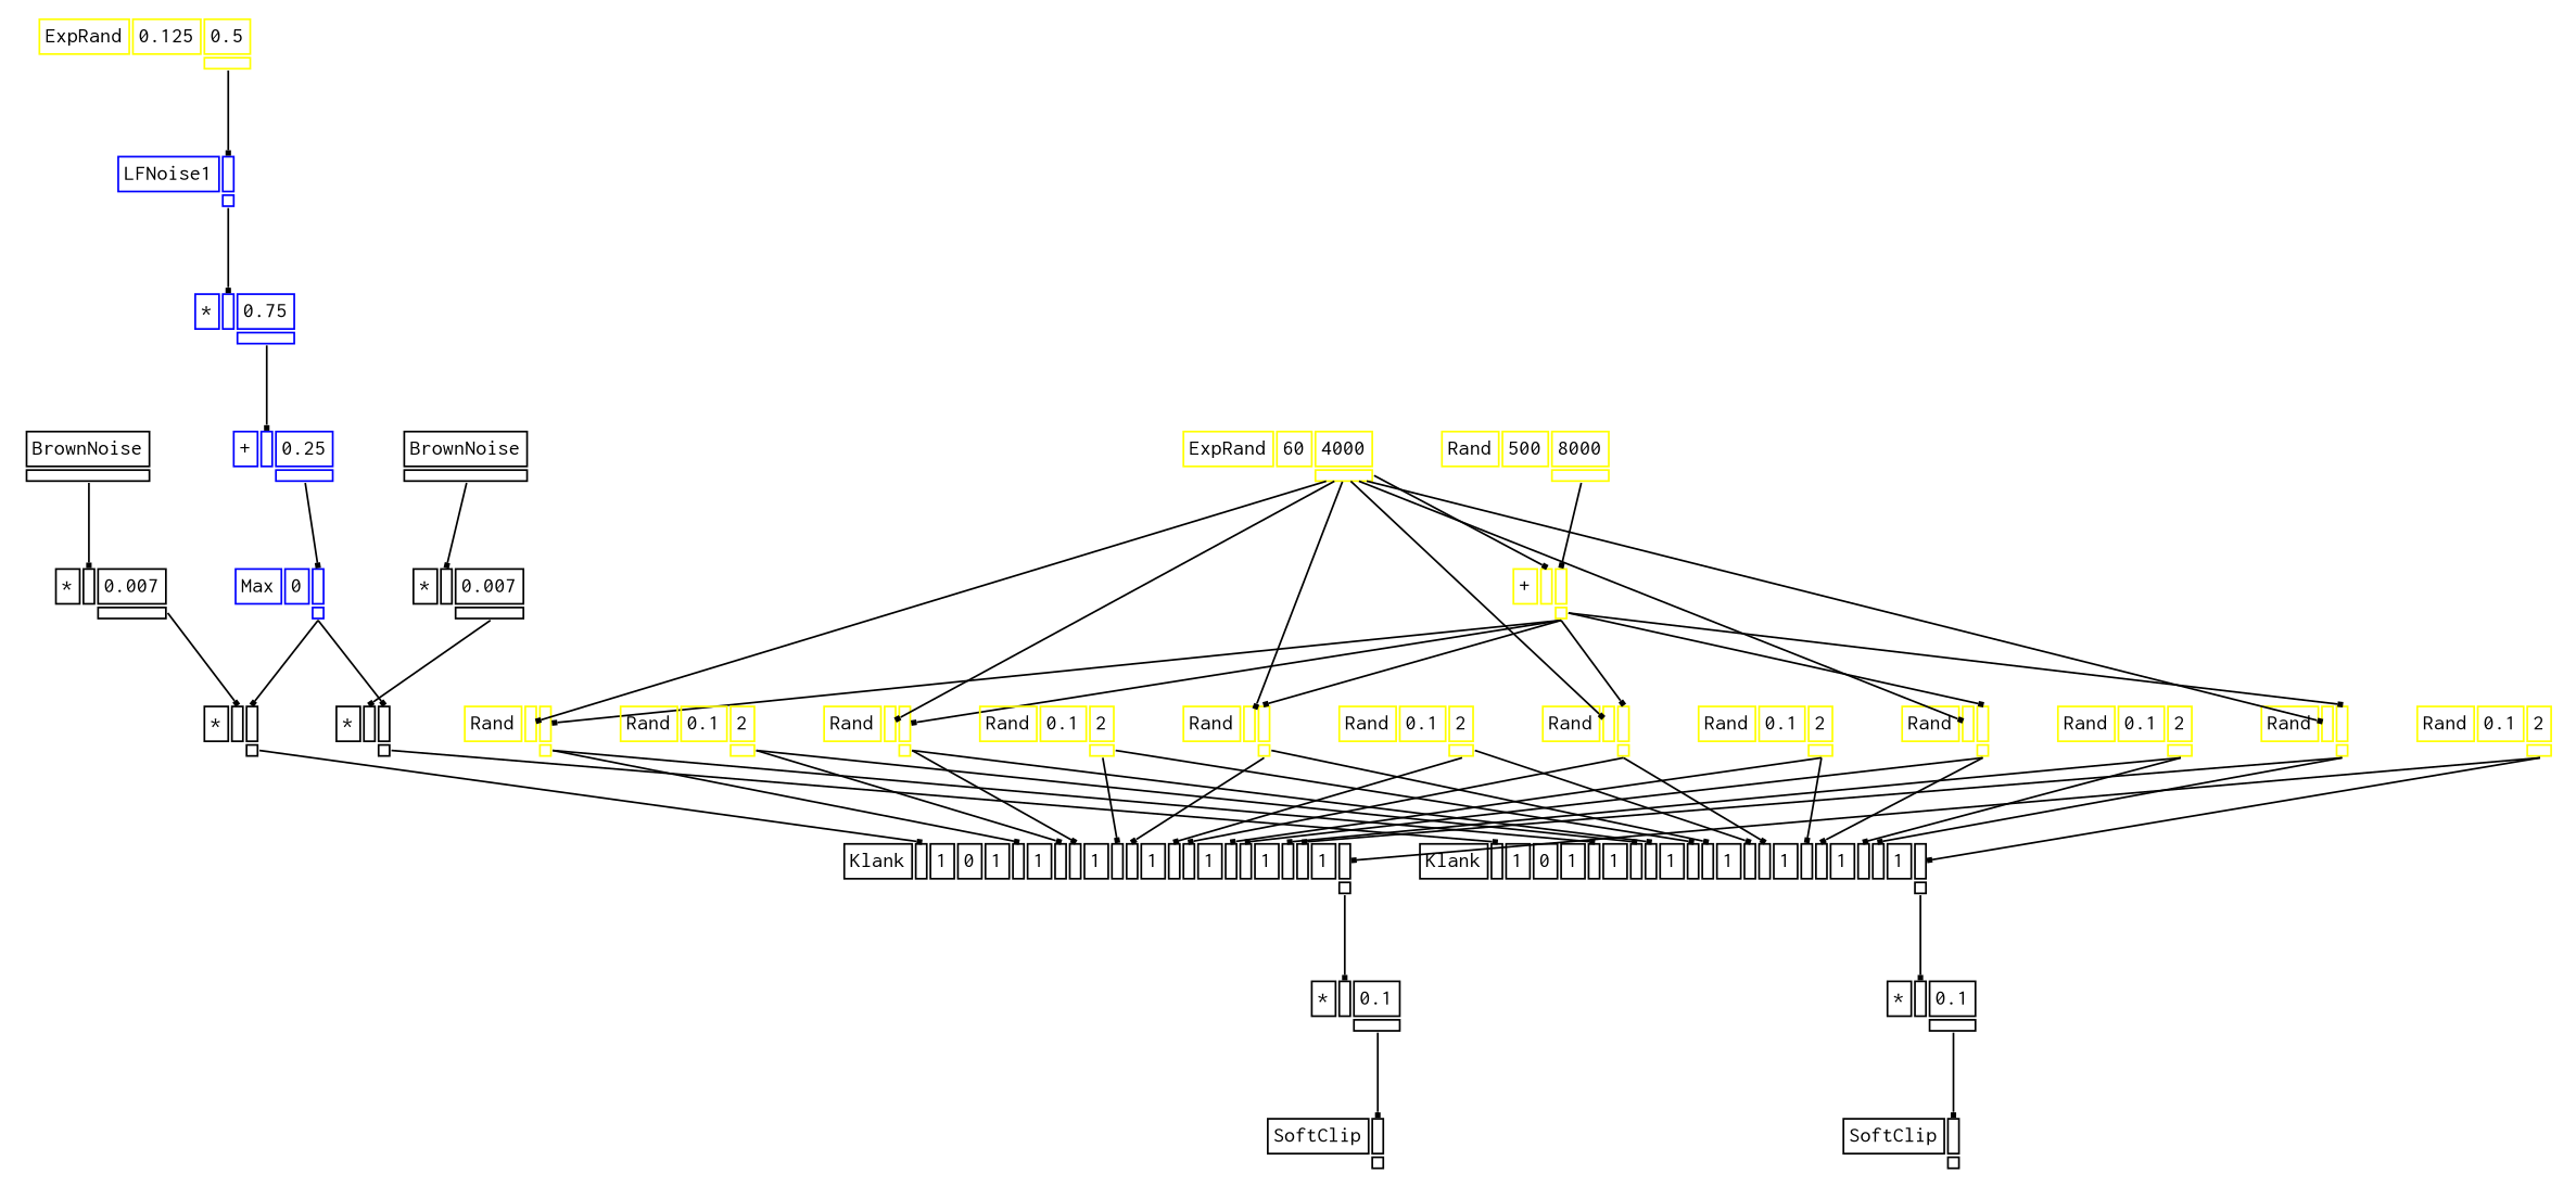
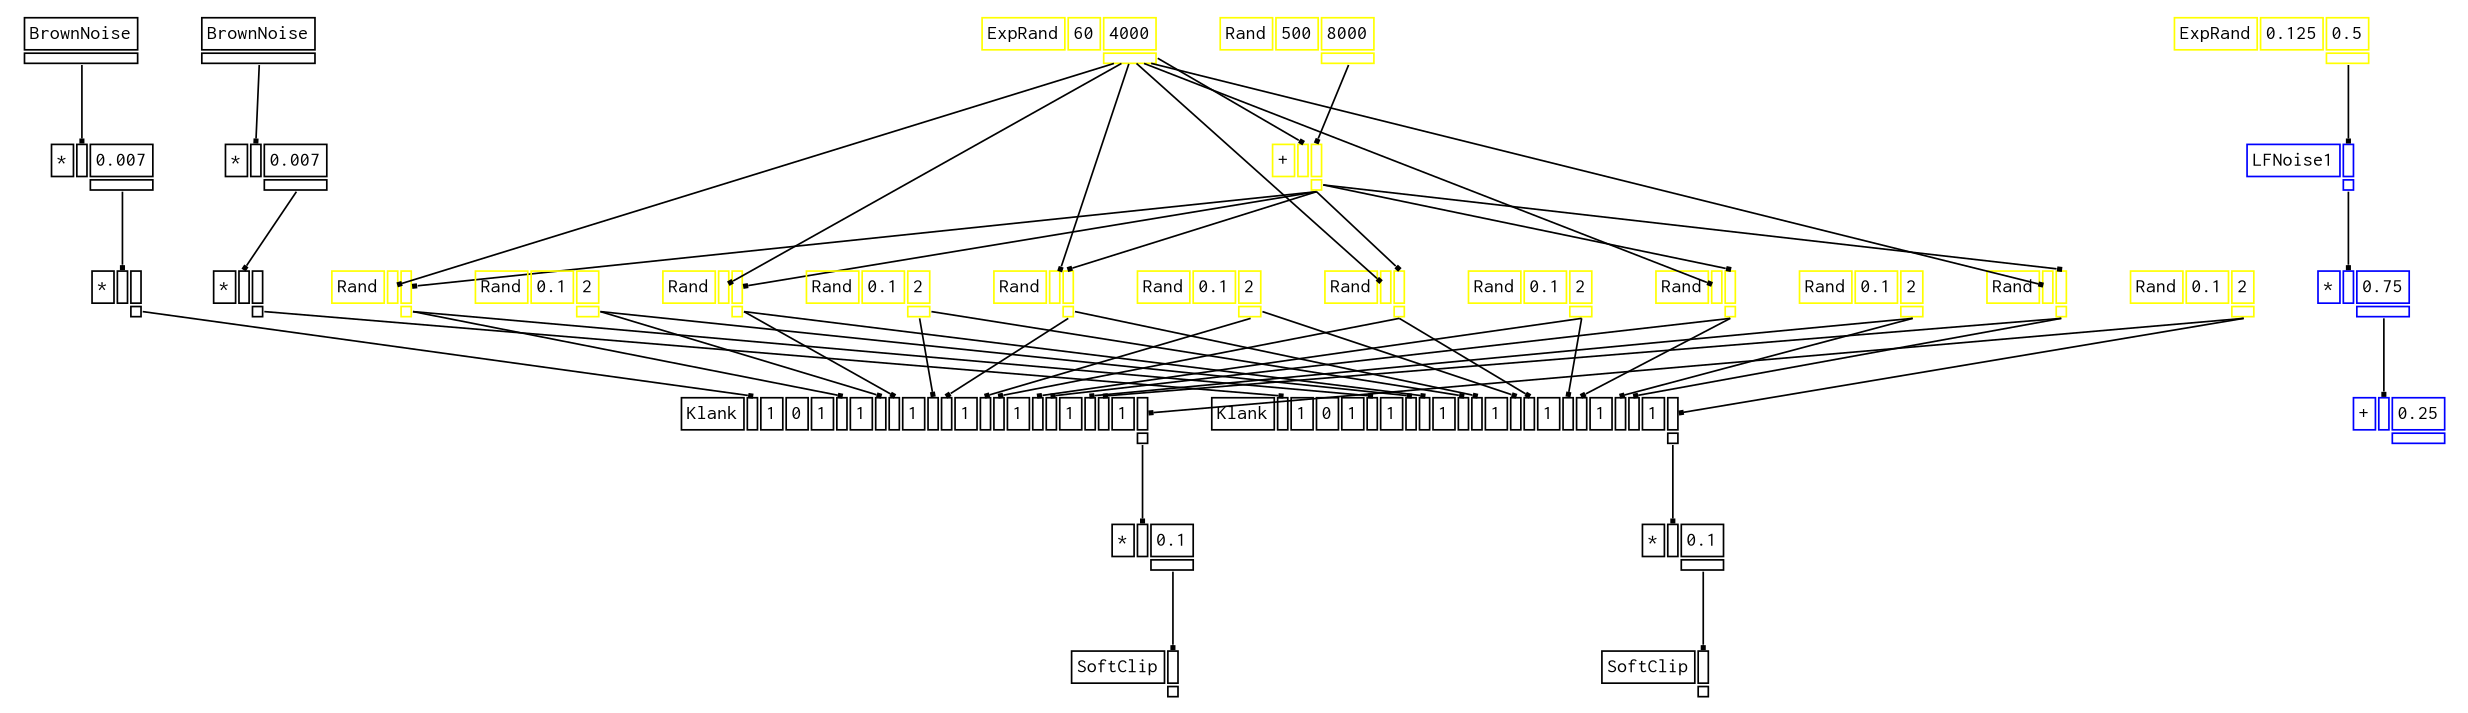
  digraph {
    splines=false
    node [color=yellow fontname=Courier fontsize=12 shape=plaintext]
    edge [arrowhead=box arrowsize=0.25 headport=i_0 tailport=o_0]
    n1 [color=black label=<<TABLE BORDER="0" CELLBORDER="1"><TR><TD>BrownNoise</TD></TR><TR><TD PORT="o_0" ID="u_0:o_0"></TD></TR></TABLE>>]
    n2 [color=black label=<<TABLE BORDER="0" CELLBORDER="1"><TR><TD>*</TD><TD PORT="i_0" ID="u_2:i_0"></TD><TD ID="u_2:K_1">0.007</TD></TR><TR><TD BORDER="0"></TD><TD BORDER="0"></TD><TD PORT="o_0" ID="u_2:o_0"></TD></TR></TABLE>>]
    n3 [color=black label=<<TABLE BORDER="0" CELLBORDER="1"><TR><TD>*</TD><TD PORT="i_0" ID="u_13:i_0"></TD><TD PORT="i_1" ID="u_13:i_1"></TD></TR><TR><TD BORDER="0"></TD><TD BORDER="0"></TD><TD PORT="o_0" ID="u_13:o_0"></TD></TR></TABLE>>]
    n4 [label=<<TABLE BORDER="0" CELLBORDER="1"><TR><TD>ExpRand</TD><TD ID="u_6:K_0">0.125</TD><TD ID="u_6:K_1">0.5</TD></TR><TR><TD BORDER="0"></TD><TD BORDER="0"></TD><TD PORT="o_0" ID="u_6:o_0"></TD></TR></TABLE>>]
    n5 [color=blue label=<<TABLE BORDER="0" CELLBORDER="1"><TR><TD>LFNoise1</TD><TD PORT="i_0" ID="u_7:i_0"></TD></TR><TR><TD BORDER="0"></TD><TD PORT="o_0" ID="u_7:o_0"></TD></TR></TABLE>>]
    n6 [color=blue label=<<TABLE BORDER="0" CELLBORDER="1"><TR><TD>*</TD><TD PORT="i_0" ID="u_9:i_0"></TD><TD ID="u_9:K_1">0.75</TD></TR><TR><TD BORDER="0"></TD><TD BORDER="0"></TD><TD PORT="o_0" ID="u_9:o_0"></TD></TR></TABLE>>]
    n7 [color=blue label=<<TABLE BORDER="0" CELLBORDER="1"><TR><TD>+</TD><TD PORT="i_0" ID="u_11:i_0"></TD><TD ID="u_11:K_1">0.25</TD></TR><TR><TD BORDER="0"></TD><TD BORDER="0"></TD><TD PORT="o_0" ID="u_11:o_0"></TD></TR></TABLE>>]
-   n8 [color=blue label=<<TABLE BORDER="0" CELLBORDER="1"><TR><TD>Max</TD><TD ID="u_12:K_0">0</TD><TD PORT="i_1" ID="u_12:i_1"></TD></TR><TR><TD BORDER="0"></TD><TD BORDER="0"></TD><TD PORT="o_0" ID="u_12:o_0"></TD></TR></TABLE>>]
    n9 [color=black label=<<TABLE BORDER="0" CELLBORDER="1"><TR><TD>*</TD><TD PORT="i_0" ID="u_41:i_0"></TD><TD PORT="i_1" ID="u_41:i_1"></TD></TR><TR><TD BORDER="0"></TD><TD BORDER="0"></TD><TD PORT="o_0" ID="u_41:o_0"></TD></TR></TABLE>>]
    n10 [color=black label=<<TABLE BORDER="0" CELLBORDER="1"><TR><TD>Klank</TD><TD PORT="i_0" ID="u_36:i_0"></TD><TD ID="u_36:K_1">1</TD><TD ID="u_36:K_2">0</TD><TD ID="u_36:K_3">1</TD><TD PORT="i_4" ID="u_36:i_4"></TD><TD ID="u_36:K_5">1</TD><TD PORT="i_6" ID="u_36:i_6"></TD><TD PORT="i_7" ID="u_36:i_7"></TD><TD ID="u_36:K_8">1</TD><TD PORT="i_9" ID="u_36:i_9"></TD><TD PORT="i_10" ID="u_36:i_10"></TD><TD ID="u_36:K_11">1</TD><TD PORT="i_12" ID="u_36:i_12"></TD><TD PORT="i_13" ID="u_36:i_13"></TD><TD ID="u_36:K_14">1</TD><TD PORT="i_15" ID="u_36:i_15"></TD><TD PORT="i_16" ID="u_36:i_16"></TD><TD ID="u_36:K_17">1</TD><TD PORT="i_18" ID="u_36:i_18"></TD><TD PORT="i_19" ID="u_36:i_19"></TD><TD ID="u_36:K_20">1</TD><TD PORT="i_21" ID="u_36:i_21"></TD></TR><TR><TD BORDER="0"></TD><TD BORDER="0"></TD><TD BORDER="0"></TD><TD BORDER="0"></TD><TD BORDER="0"></TD><TD BORDER="0"></TD><TD BORDER="0"></TD><TD BORDER="0"></TD><TD BORDER="0"></TD><TD BORDER="0"></TD><TD BORDER="0"></TD><TD BORDER="0"></TD><TD BORDER="0"></TD><TD BORDER="0"></TD><TD BORDER="0"></TD><TD BORDER="0"></TD><TD BORDER="0"></TD><TD BORDER="0"></TD><TD BORDER="0"></TD><TD BORDER="0"></TD><TD BORDER="0"></TD><TD BORDER="0"></TD><TD PORT="o_0" ID="u_36:o_0"></TD></TR></TABLE>>]
    n11 [label=<<TABLE BORDER="0" CELLBORDER="1"><TR><TD>ExpRand</TD><TD ID="u_17:K_0">60</TD><TD ID="u_17:K_1">4000</TD></TR><TR><TD BORDER="0"></TD><TD BORDER="0"></TD><TD PORT="o_0" ID="u_17:o_0"></TD></TR></TABLE>>]
    n12 [label=<<TABLE BORDER="0" CELLBORDER="1"><TR><TD>+</TD><TD PORT="i_0" ID="u_21:i_0"></TD><TD PORT="i_1" ID="u_21:i_1"></TD></TR><TR><TD BORDER="0"></TD><TD BORDER="0"></TD><TD PORT="o_0" ID="u_21:o_0"></TD></TR></TABLE>>]
    n13 [label=<<TABLE BORDER="0" CELLBORDER="1"><TR><TD>Rand</TD><TD PORT="i_0" ID="u_22:i_0"></TD><TD PORT="i_1" ID="u_22:i_1"></TD></TR><TR><TD BORDER="0"></TD><TD BORDER="0"></TD><TD PORT="o_0" ID="u_22:o_0"></TD></TR></TABLE>>]
    n14 [label=<<TABLE BORDER="0" CELLBORDER="1"><TR><TD>Rand</TD><TD PORT="i_0" ID="u_26:i_0"></TD><TD PORT="i_1" ID="u_26:i_1"></TD></TR><TR><TD BORDER="0"></TD><TD BORDER="0"></TD><TD PORT="o_0" ID="u_26:o_0"></TD></TR></TABLE>>]
    n15 [label=<<TABLE BORDER="0" CELLBORDER="1"><TR><TD>Rand</TD><TD PORT="i_0" ID="u_28:i_0"></TD><TD PORT="i_1" ID="u_28:i_1"></TD></TR><TR><TD BORDER="0"></TD><TD BORDER="0"></TD><TD PORT="o_0" ID="u_28:o_0"></TD></TR></TABLE>>]
    n16 [label=<<TABLE BORDER="0" CELLBORDER="1"><TR><TD>Rand</TD><TD PORT="i_0" ID="u_30:i_0"></TD><TD PORT="i_1" ID="u_30:i_1"></TD></TR><TR><TD BORDER="0"></TD><TD BORDER="0"></TD><TD PORT="o_0" ID="u_30:o_0"></TD></TR></TABLE>>]
    n17 [label=<<TABLE BORDER="0" CELLBORDER="1"><TR><TD>Rand</TD><TD PORT="i_0" ID="u_32:i_0"></TD><TD PORT="i_1" ID="u_32:i_1"></TD></TR><TR><TD BORDER="0"></TD><TD BORDER="0"></TD><TD PORT="o_0" ID="u_32:o_0"></TD></TR></TABLE>>]
    n18 [label=<<TABLE BORDER="0" CELLBORDER="1"><TR><TD>Rand</TD><TD PORT="i_0" ID="u_34:i_0"></TD><TD PORT="i_1" ID="u_34:i_1"></TD></TR><TR><TD BORDER="0"></TD><TD BORDER="0"></TD><TD PORT="o_0" ID="u_34:o_0"></TD></TR></TABLE>>]
    n19 [label=<<TABLE BORDER="0" CELLBORDER="1"><TR><TD>Rand</TD><TD ID="u_20:K_0">500</TD><TD ID="u_20:K_1">8000</TD></TR><TR><TD BORDER="0"></TD><TD BORDER="0"></TD><TD PORT="o_0" ID="u_20:o_0"></TD></TR></TABLE>>]
    n20 [color=black label=<<TABLE BORDER="0" CELLBORDER="1"><TR><TD>Klank</TD><TD PORT="i_0" ID="u_42:i_0"></TD><TD ID="u_42:K_1">1</TD><TD ID="u_42:K_2">0</TD><TD ID="u_42:K_3">1</TD><TD PORT="i_4" ID="u_42:i_4"></TD><TD ID="u_42:K_5">1</TD><TD PORT="i_6" ID="u_42:i_6"></TD><TD PORT="i_7" ID="u_42:i_7"></TD><TD ID="u_42:K_8">1</TD><TD PORT="i_9" ID="u_42:i_9"></TD><TD PORT="i_10" ID="u_42:i_10"></TD><TD ID="u_42:K_11">1</TD><TD PORT="i_12" ID="u_42:i_12"></TD><TD PORT="i_13" ID="u_42:i_13"></TD><TD ID="u_42:K_14">1</TD><TD PORT="i_15" ID="u_42:i_15"></TD><TD PORT="i_16" ID="u_42:i_16"></TD><TD ID="u_42:K_17">1</TD><TD PORT="i_18" ID="u_42:i_18"></TD><TD PORT="i_19" ID="u_42:i_19"></TD><TD ID="u_42:K_20">1</TD><TD PORT="i_21" ID="u_42:i_21"></TD></TR><TR><TD BORDER="0"></TD><TD BORDER="0"></TD><TD BORDER="0"></TD><TD BORDER="0"></TD><TD BORDER="0"></TD><TD BORDER="0"></TD><TD BORDER="0"></TD><TD BORDER="0"></TD><TD BORDER="0"></TD><TD BORDER="0"></TD><TD BORDER="0"></TD><TD BORDER="0"></TD><TD BORDER="0"></TD><TD BORDER="0"></TD><TD BORDER="0"></TD><TD BORDER="0"></TD><TD BORDER="0"></TD><TD BORDER="0"></TD><TD BORDER="0"></TD><TD BORDER="0"></TD><TD BORDER="0"></TD><TD BORDER="0"></TD><TD PORT="o_0" ID="u_42:o_0"></TD></TR></TABLE>>]
    n21 [label=<<TABLE BORDER="0" CELLBORDER="1"><TR><TD>Rand</TD><TD ID="u_25:K_0">0.1</TD><TD ID="u_25:K_1">2</TD></TR><TR><TD BORDER="0"></TD><TD BORDER="0"></TD><TD PORT="o_0" ID="u_25:o_0"></TD></TR></TABLE>>]
    n22 [label=<<TABLE BORDER="0" CELLBORDER="1"><TR><TD>Rand</TD><TD ID="u_27:K_0">0.1</TD><TD ID="u_27:K_1">2</TD></TR><TR><TD BORDER="0"></TD><TD BORDER="0"></TD><TD PORT="o_0" ID="u_27:o_0"></TD></TR></TABLE>>]
    n23 [label=<<TABLE BORDER="0" CELLBORDER="1"><TR><TD>Rand</TD><TD ID="u_29:K_0">0.1</TD><TD ID="u_29:K_1">2</TD></TR><TR><TD BORDER="0"></TD><TD BORDER="0"></TD><TD PORT="o_0" ID="u_29:o_0"></TD></TR></TABLE>>]
    n24 [label=<<TABLE BORDER="0" CELLBORDER="1"><TR><TD>Rand</TD><TD ID="u_31:K_0">0.1</TD><TD ID="u_31:K_1">2</TD></TR><TR><TD BORDER="0"></TD><TD BORDER="0"></TD><TD PORT="o_0" ID="u_31:o_0"></TD></TR></TABLE>>]
    n25 [label=<<TABLE BORDER="0" CELLBORDER="1"><TR><TD>Rand</TD><TD ID="u_33:K_0">0.1</TD><TD ID="u_33:K_1">2</TD></TR><TR><TD BORDER="0"></TD><TD BORDER="0"></TD><TD PORT="o_0" ID="u_33:o_0"></TD></TR></TABLE>>]
    n26 [label=<<TABLE BORDER="0" CELLBORDER="1"><TR><TD>Rand</TD><TD ID="u_35:K_0">0.1</TD><TD ID="u_35:K_1">2</TD></TR><TR><TD BORDER="0"></TD><TD BORDER="0"></TD><TD PORT="o_0" ID="u_35:o_0"></TD></TR></TABLE>>]
    n27 [color=black label=<<TABLE BORDER="0" CELLBORDER="1"><TR><TD>*</TD><TD PORT="i_0" ID="u_37:i_0"></TD><TD ID="u_37:K_1">0.1</TD></TR><TR><TD BORDER="0"></TD><TD BORDER="0"></TD><TD PORT="o_0" ID="u_37:o_0"></TD></TR></TABLE>>]
    n28 [color=black label=<<TABLE BORDER="0" CELLBORDER="1"><TR><TD>SoftClip</TD><TD PORT="i_0" ID="u_38:i_0"></TD></TR><TR><TD BORDER="0"></TD><TD PORT="o_0" ID="u_38:o_0"></TD></TR></TABLE>>]
    n29 [color=black label=<<TABLE BORDER="0" CELLBORDER="1"><TR><TD>BrownNoise</TD></TR><TR><TD PORT="o_0" ID="u_39:o_0"></TD></TR></TABLE>>]
    n30 [color=black label=<<TABLE BORDER="0" CELLBORDER="1"><TR><TD>*</TD><TD PORT="i_0" ID="u_40:i_0"></TD><TD ID="u_40:K_1">0.007</TD></TR><TR><TD BORDER="0"></TD><TD BORDER="0"></TD><TD PORT="o_0" ID="u_40:o_0"></TD></TR></TABLE>>]
    n31 [color=black label=<<TABLE BORDER="0" CELLBORDER="1"><TR><TD>*</TD><TD PORT="i_0" ID="u_43:i_0"></TD><TD ID="u_43:K_1">0.1</TD></TR><TR><TD BORDER="0"></TD><TD BORDER="0"></TD><TD PORT="o_0" ID="u_43:o_0"></TD></TR></TABLE>>]
    n32 [color=black label=<<TABLE BORDER="0" CELLBORDER="1"><TR><TD>SoftClip</TD><TD PORT="i_0" ID="u_44:i_0"></TD></TR><TR><TD BORDER="0"></TD><TD PORT="o_0" ID="u_44:o_0"></TD></TR></TABLE>>]
    n1 -> n2
    n2 -> n3
    n3 -> n10
    n4 -> n5
    n5 -> n6
    n6 -> n7
-   n7 -> n8 [headport=i_1]
-   n8 -> n3 [headport=i_1]
-   n8 -> n9 [headport=i_1]
    n9 -> n20
    n10 -> n27
    n11 -> n12
    n11 -> n13
    n11 -> n14
    n11 -> n15
    n11 -> n16
    n11 -> n17
    n11 -> n18
    n12 -> n13 [headport=i_1]
    n12 -> n14 [headport=i_1]
    n12 -> n15 [headport=i_1]
    n12 -> n16 [headport=i_1]
    n12 -> n17 [headport=i_1]
    n12 -> n18 [headport=i_1]
    n13 -> n10 [headport=i_4]
    n13 -> n20 [headport=i_4]
    n14 -> n10 [headport=i_7]
    n14 -> n20 [headport=i_7]
    n15 -> n10 [headport=i_10]
    n15 -> n20 [headport=i_10]
    n16 -> n10 [headport=i_13]
    n16 -> n20 [headport=i_13]
    n17 -> n10 [headport=i_16]
    n17 -> n20 [headport=i_16]
    n18 -> n10 [headport=i_19]
    n18 -> n20 [headport=i_19]
    n19 -> n12 [headport=i_1]
    n20 -> n31
    n21 -> n10 [headport=i_6]
    n21 -> n20 [headport=i_6]
    n22 -> n10 [headport=i_9]
    n22 -> n20 [headport=i_9]
    n23 -> n10 [headport=i_12]
    n23 -> n20 [headport=i_12]
    n24 -> n10 [headport=i_15]
    n24 -> n20 [headport=i_15]
    n25 -> n10 [headport=i_18]
    n25 -> n20 [headport=i_18]
    n26 -> n10 [headport=i_21]
    n26 -> n20 [headport=i_21]
    n27 -> n28
    n29 -> n30
    n30 -> n9
    n31 -> n32
  }
